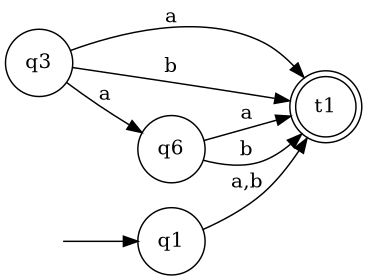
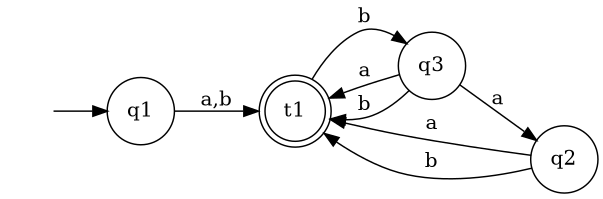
  digraph {
    rankdir=LR
    node [shape=circle]
    t1 [shape=doublecircle]
    q3
-   q2 [label=q6]
+   q2
    " " [color=white width=0]
    q1
+   t1 -> q3 [label=b]
    q3 -> t1 [label=a]
    q3 -> t1 [label=b]
    q3 -> q2 [label=a]
    q2 -> t1 [label=a]
    q2 -> t1 [label=b]
    " " -> q1
    q1 -> t1 [label="a,b"]
  }
